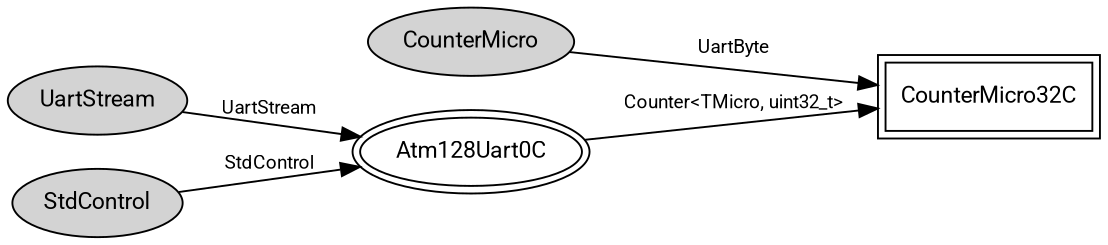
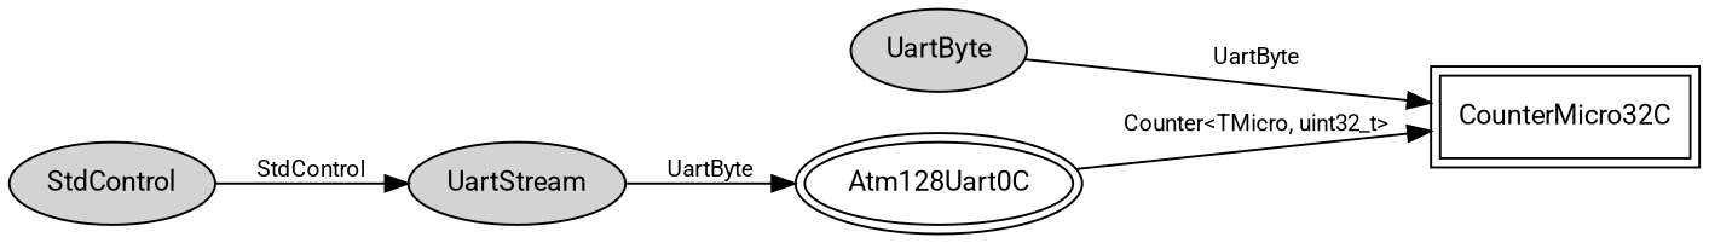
  digraph {
    fontname=Roboto
    rankdir=LR
    node [fontname=Roboto fontsize=12 shape=ellipse style=filled]
    edge [fontname=Roboto fontsize=10]
-   n1 [label=CounterMicro]
+   n1 [label=UartByte]
    CounterMicro32C [peripheries=2 shape=box style=""]
    Atm128Uart0C [peripheries=2 style=""]
    n4 [label=UartStream]
    n5 [label=StdControl]
    n1 -> CounterMicro32C [label=UartByte]
    Atm128Uart0C -> CounterMicro32C [label="Counter<TMicro, uint32_t>"]
-   n4 -> Atm128Uart0C [label=UartStream]
-   n5 -> Atm128Uart0C [label=StdControl]
+   n4 -> Atm128Uart0C [label=UartByte]
+   n5 -> n4 [label=StdControl]
  }
